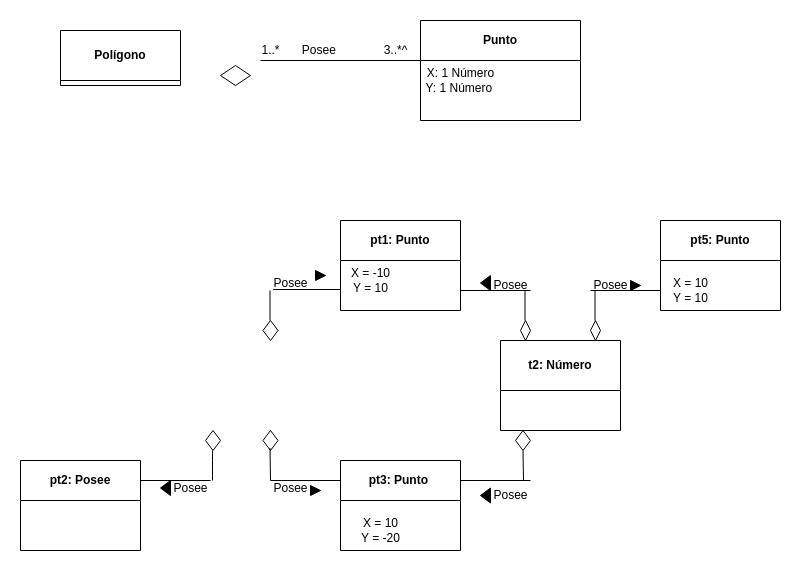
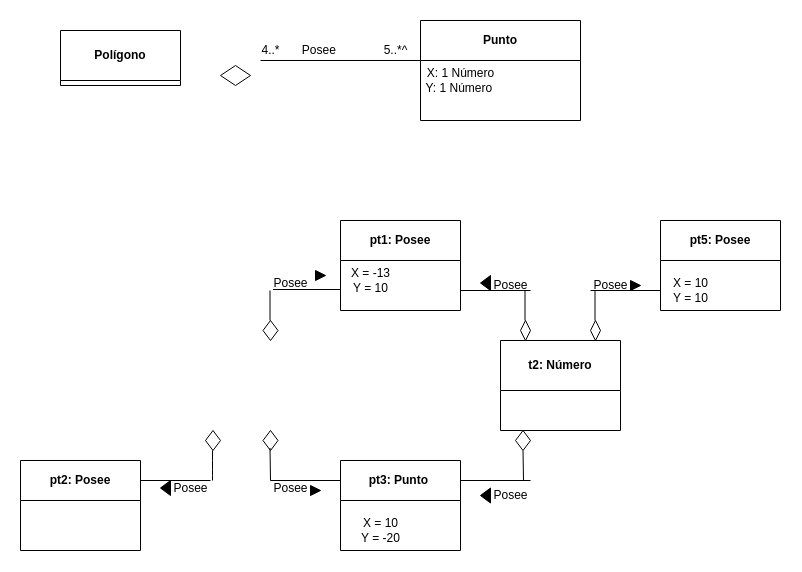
  <mxCell id="0" />
  <mxCell id="1" parent="0" />
  <mxCell id="2" value="Polígono" style="swimlane;whiteSpace=wrap;html=1;startSize=50;" vertex="1" parent="1"><mxGeometry x="60" y="30" width="120" height="55" as="geometry" /></mxCell>
  <mxCell id="3" value="" style="rhombus;whiteSpace=wrap;html=1;" vertex="1" parent="1"><mxGeometry x="220" y="65" width="30" height="20" as="geometry" /></mxCell>
  <mxCell id="4" value="Punto" style="swimlane;whiteSpace=wrap;html=1;startSize=40;" vertex="1" parent="1"><mxGeometry x="420" y="20" width="160" height="100" as="geometry" /></mxCell>
  <mxCell id="5" value="X: 1 Número&lt;br/&gt;Y: 1 Número&amp;nbsp;" style="text;html=1;align=center;verticalAlign=middle;resizable=0;points=[];autosize=1;strokeColor=none;fillColor=none;" vertex="1" parent="1"><mxGeometry x="415" y="60" width="90" height="40" as="geometry" /></mxCell>
  <mxCell id="6" value="" style="endArrow=none;html=1;" edge="1" parent="1"><mxGeometry width="50" height="50" relative="1" as="geometry"><mxPoint x="260" y="60" as="sourcePoint" /><mxPoint x="420" y="60" as="targetPoint" /></mxGeometry></mxCell>
- <mxCell id="7" value="1..*" style="text;html=1;align=center;verticalAlign=middle;resizable=0;points=[];autosize=1;strokeColor=none;fillColor=none;" vertex="1" parent="1"><mxGeometry x="250" y="35" width="40" height="30" as="geometry" /></mxCell>
+ <mxCell id="7" value="4..*" style="text;html=1;align=center;verticalAlign=middle;resizable=0;points=[];autosize=1;strokeColor=none;fillColor=none;" vertex="1" parent="1"><mxGeometry x="250" y="35" width="40" height="30" as="geometry" /></mxCell>
  <mxCell id="8" value="Posee&amp;nbsp;" style="text;html=1;align=center;verticalAlign=middle;resizable=0;points=[];autosize=1;strokeColor=none;fillColor=none;" vertex="1" parent="1"><mxGeometry x="290" y="35" width="60" height="30" as="geometry" /></mxCell>
- <mxCell id="9" value="3..*^" style="text;html=1;align=center;verticalAlign=middle;resizable=0;points=[];autosize=1;strokeColor=none;fillColor=none;" vertex="1" parent="1"><mxGeometry x="370" y="35" width="50" height="30" as="geometry" /></mxCell>
+ <mxCell id="9" value="5..*^" style="text;html=1;align=center;verticalAlign=middle;resizable=0;points=[];autosize=1;strokeColor=none;fillColor=none;" vertex="1" parent="1"><mxGeometry x="370" y="35" width="50" height="30" as="geometry" /></mxCell>
  <mxCell id="10" value="pt2: Posee" style="swimlane;whiteSpace=wrap;html=1;startSize=40;" vertex="1" parent="1"><mxGeometry y="460" width="120" height="90" as="geometry" x="20" /></mxCell>
- <mxCell id="11" value="pt1: Punto" style="swimlane;whiteSpace=wrap;html=1;startSize=40;" vertex="1" parent="1"><mxGeometry x="340" y="220" width="120" height="90" as="geometry" /></mxCell>
- <mxCell id="12" value="X = -10&lt;br/&gt;Y = 10" style="text;html=1;align=center;verticalAlign=middle;resizable=0;points=[];autosize=1;strokeColor=none;fillColor=none;" vertex="1" parent="11"><mxGeometry y="40" width="60" height="40" as="geometry" /></mxCell>
- <mxCell id="13" value="pt5: Punto" style="swimlane;whiteSpace=wrap;html=1;startSize=40;" vertex="1" parent="1"><mxGeometry x="660" y="220" width="120" height="90" as="geometry" /></mxCell>
+ <mxCell id="11" value="pt1: Posee" style="swimlane;whiteSpace=wrap;html=1;startSize=40;" vertex="1" parent="1"><mxGeometry x="340" y="220" width="120" height="90" as="geometry" /></mxCell>
+ <mxCell id="12" value="X = -13&lt;br/&gt;Y = 10" style="text;html=1;align=center;verticalAlign=middle;resizable=0;points=[];autosize=1;strokeColor=none;fillColor=none;" vertex="1" parent="11"><mxGeometry y="40" width="60" height="40" as="geometry" /></mxCell>
+ <mxCell id="13" value="pt5: Posee" style="swimlane;whiteSpace=wrap;html=1;startSize=40;" vertex="1" parent="1"><mxGeometry x="660" y="220" width="120" height="90" as="geometry" /></mxCell>
  <mxCell id="14" value="X = 10&lt;br/&gt;Y = 10&lt;br/&gt;" style="text;html=1;align=center;verticalAlign=middle;resizable=0;points=[];autosize=1;strokeColor=none;fillColor=none;" vertex="1" parent="13"><mxGeometry y="50" width="60" height="40" as="geometry" /></mxCell>
  <mxCell id="15" value="pt3: Punto&amp;nbsp;" style="swimlane;whiteSpace=wrap;html=1;startSize=40;" vertex="1" parent="1"><mxGeometry x="340" y="460" width="120" height="90" as="geometry" /></mxCell>
  <mxCell id="16" value="X = 10&lt;br/&gt;Y = -20" style="text;html=1;align=center;verticalAlign=middle;resizable=0;points=[];autosize=1;strokeColor=none;fillColor=none;" vertex="1" parent="15"><mxGeometry x="10" y="50" width="60" height="40" as="geometry" /></mxCell>
  <mxCell id="17" value="t2: Número" style="swimlane;whiteSpace=wrap;html=1;startSize=50;" vertex="1" parent="1"><mxGeometry x="500" y="340" width="120" height="90" as="geometry" /></mxCell>
  <mxCell id="18" value="" style="endArrow=none;html=1;" edge="1" parent="1"><mxGeometry width="50" height="50" relative="1" as="geometry"><mxPoint x="590" y="290" as="sourcePoint" /><mxPoint x="660" y="290" as="targetPoint" /></mxGeometry></mxCell>
  <mxCell id="19" value="" style="endArrow=none;html=1;" edge="1" parent="1"><mxGeometry width="50" height="50" relative="1" as="geometry"><mxPoint x="460" y="290" as="sourcePoint" /><mxPoint x="530" y="290" as="targetPoint" /></mxGeometry></mxCell>
  <mxCell id="20" value="" style="rhombus;whiteSpace=wrap;html=1;" vertex="1" parent="1"><mxGeometry x="590" y="320" width="10" height="20" as="geometry" /></mxCell>
  <mxCell id="21" value="" style="rhombus;whiteSpace=wrap;html=1;" vertex="1" parent="1"><mxGeometry x="520" y="320" width="10" height="20" as="geometry" /></mxCell>
  <mxCell id="22" value="" style="endArrow=none;html=1;" edge="1" parent="1"><mxGeometry width="50" height="50" relative="1" as="geometry"><mxPoint x="524.5" y="320" as="sourcePoint" /><mxPoint x="524.5" y="290" as="targetPoint" /></mxGeometry></mxCell>
  <mxCell id="23" value="" style="endArrow=none;html=1;" edge="1" parent="1"><mxGeometry width="50" height="50" relative="1" as="geometry"><mxPoint x="594.5" y="320" as="sourcePoint" /><mxPoint x="594.5" y="290" as="targetPoint" /></mxGeometry></mxCell>
  <mxCell id="24" value="Posee" style="text;html=1;align=center;verticalAlign=middle;resizable=0;points=[];autosize=1;strokeColor=none;fillColor=none;" vertex="1" parent="1"><mxGeometry x="480" y="270" width="60" height="30" as="geometry" /></mxCell>
  <mxCell id="25" value="Posee" style="text;html=1;align=center;verticalAlign=middle;resizable=0;points=[];autosize=1;strokeColor=none;fillColor=none;" vertex="1" parent="1"><mxGeometry x="580" y="270" width="60" height="30" as="geometry" /></mxCell>
  <mxCell id="26" value="" style="endArrow=none;html=1;" edge="1" parent="1"><mxGeometry width="50" height="50" relative="1" as="geometry"><mxPoint x="460" y="480" as="sourcePoint" /><mxPoint x="530" y="480" as="targetPoint" /></mxGeometry></mxCell>
  <mxCell id="27" value="" style="endArrow=none;html=1;entryX=0.5;entryY=1;entryDx=0;entryDy=0;" edge="1" parent="1" target="28"><mxGeometry width="50" height="50" relative="1" as="geometry"><mxPoint x="523" y="480" as="sourcePoint" /><mxPoint x="524.5" y="465" as="targetPoint" /></mxGeometry></mxCell>
  <mxCell id="28" value="" style="rhombus;whiteSpace=wrap;html=1;" vertex="1" parent="1"><mxGeometry x="515" y="430" width="15" height="20" as="geometry" /></mxCell>
  <mxCell id="29" value="Posee" style="text;html=1;align=center;verticalAlign=middle;resizable=0;points=[];autosize=1;strokeColor=none;fillColor=none;" vertex="1" parent="1"><mxGeometry x="480" y="480" width="60" height="30" as="geometry" /></mxCell>
  <mxCell id="30" value="" style="triangle;whiteSpace=wrap;html=1;direction=west;fillColor=#000000;strokeColor=#000000;" vertex="1" parent="1"><mxGeometry x="480" y="487.5" width="10" height="15" as="geometry" /></mxCell>
  <mxCell id="31" value="" style="triangle;whiteSpace=wrap;html=1;strokeColor=#000000;fillColor=#000000;" vertex="1" parent="1"><mxGeometry x="630" y="280" width="10" height="10" as="geometry" /></mxCell>
  <mxCell id="32" value="" style="triangle;whiteSpace=wrap;html=1;direction=west;fillColor=#000000;strokeColor=#000000;" vertex="1" parent="1"><mxGeometry x="480" y="275" width="10" height="15" as="geometry" /></mxCell>
  <mxCell id="33" value="" style="endArrow=none;html=1;startArrow=none;" edge="1" parent="1"><mxGeometry width="50" height="50" relative="1" as="geometry"><mxPoint x="270" y="480" as="sourcePoint" /><mxPoint x="340" y="480" as="targetPoint" /><Array as="points"><mxPoint x="270" y="480" /></Array></mxGeometry></mxCell>
  <mxCell id="34" value="" style="endArrow=none;html=1;" edge="1" parent="1"><mxGeometry width="50" height="50" relative="1" as="geometry"><mxPoint x="350" y="430" as="sourcePoint" /><mxPoint x="350" y="430" as="targetPoint" /></mxGeometry></mxCell>
  <mxCell id="35" value="" style="rhombus;whiteSpace=wrap;html=1;" vertex="1" parent="1"><mxGeometry x="262.5" y="320" width="15" height="20" as="geometry" /></mxCell>
  <mxCell id="36" value="" style="rhombus;whiteSpace=wrap;html=1;" vertex="1" parent="1"><mxGeometry x="262.5" y="430" width="15" height="20" as="geometry" /></mxCell>
  <mxCell id="37" value="" style="rhombus;whiteSpace=wrap;html=1;" vertex="1" parent="1"><mxGeometry x="205" y="430" width="15" height="20" as="geometry" /></mxCell>
  <mxCell id="38" value="" style="endArrow=none;html=1;" edge="1" parent="1"><mxGeometry width="50" height="50" relative="1" as="geometry"><mxPoint x="140" y="480" as="sourcePoint" /><mxPoint x="210" y="480" as="targetPoint" /></mxGeometry></mxCell>
  <mxCell id="39" value="" style="endArrow=none;html=1;" edge="1" parent="1"><mxGeometry width="50" height="50" relative="1" as="geometry"><mxPoint x="212" y="480" as="sourcePoint" /><mxPoint x="212" y="450" as="targetPoint" /><Array as="points"><mxPoint x="212" y="470" /></Array></mxGeometry></mxCell>
  <mxCell id="40" value="" style="endArrow=none;html=1;" edge="1" parent="1"><mxGeometry width="50" height="50" relative="1" as="geometry"><mxPoint x="270" y="480" as="sourcePoint" /><mxPoint x="269.5" y="447.5" as="targetPoint" /></mxGeometry></mxCell>
  <mxCell id="41" value="" style="endArrow=none;html=1;" edge="1" parent="1"><mxGeometry width="50" height="50" relative="1" as="geometry"><mxPoint x="272.5" y="289" as="sourcePoint" /><mxPoint x="340" y="289" as="targetPoint" /></mxGeometry></mxCell>
  <mxCell id="42" value="" style="endArrow=none;html=1;" edge="1" parent="1"><mxGeometry width="50" height="50" relative="1" as="geometry"><mxPoint x="269.5" y="320" as="sourcePoint" /><mxPoint x="269.5" y="290" as="targetPoint" /></mxGeometry></mxCell>
  <mxCell id="43" value="" style="triangle;whiteSpace=wrap;html=1;direction=west;fillColor=#000000;strokeColor=#000000;" vertex="1" parent="1"><mxGeometry x="160" y="480" width="10" height="15" as="geometry" /></mxCell>
  <mxCell id="44" value="" style="endArrow=none;html=1;" edge="1" parent="1"><mxGeometry width="50" height="50" relative="1" as="geometry"><mxPoint x="280" y="480" as="sourcePoint" /><mxPoint x="280" y="480" as="targetPoint" /><Array as="points" /></mxGeometry></mxCell>
  <mxCell id="45" value="Posee" style="text;html=1;align=center;verticalAlign=middle;resizable=0;points=[];autosize=1;strokeColor=none;fillColor=none;" vertex="1" parent="1"><mxGeometry x="260" y="472.5" width="60" height="30" as="geometry" /></mxCell>
  <mxCell id="46" value="Posee" style="text;html=1;align=center;verticalAlign=middle;resizable=0;points=[];autosize=1;strokeColor=none;fillColor=none;" vertex="1" parent="1"><mxGeometry x="160" y="472.5" width="60" height="30" as="geometry" /></mxCell>
  <mxCell id="47" value="" style="triangle;whiteSpace=wrap;html=1;strokeColor=#000000;fillColor=#000000;" vertex="1" parent="1"><mxGeometry x="310" y="485" width="10" height="10" as="geometry" /></mxCell>
  <mxCell id="48" value="" style="triangle;whiteSpace=wrap;html=1;strokeColor=#000000;fillColor=#000000;" vertex="1" parent="1"><mxGeometry x="315" y="270" width="10" height="10" as="geometry" /></mxCell>
  <mxCell id="49" value="Posee" style="text;html=1;align=center;verticalAlign=middle;resizable=0;points=[];autosize=1;strokeColor=none;fillColor=none;" vertex="1" parent="1"><mxGeometry x="260" y="267.5" width="60" height="30" as="geometry" /></mxCell>
